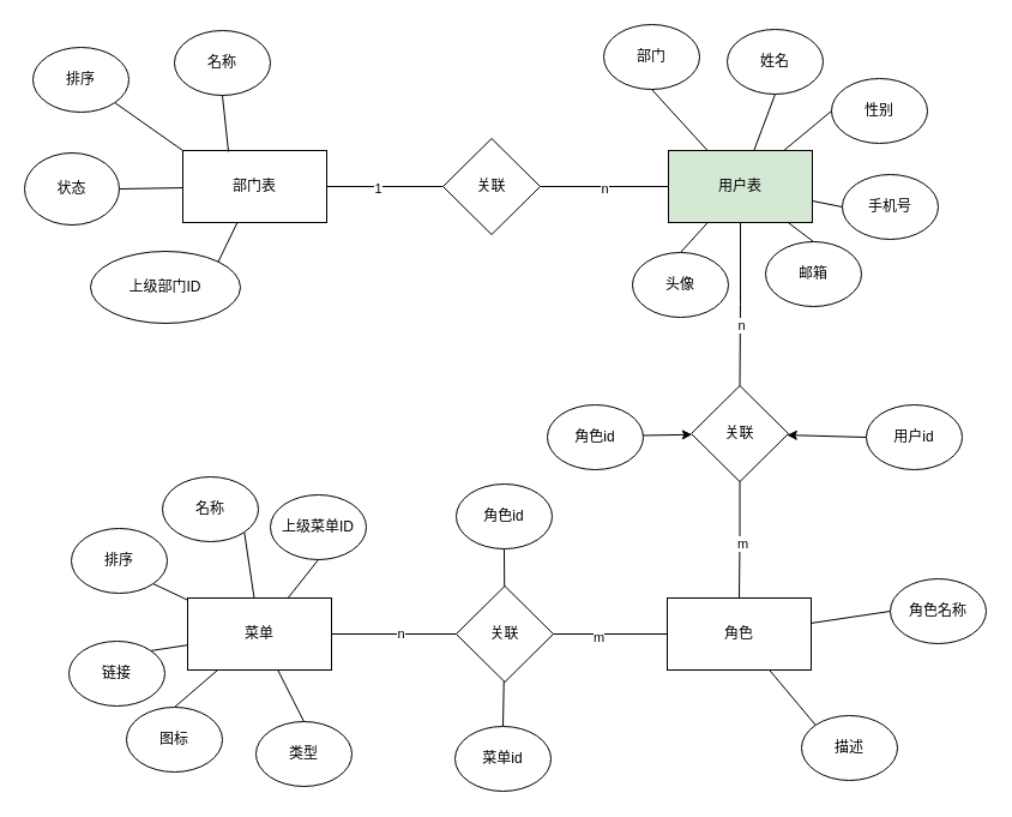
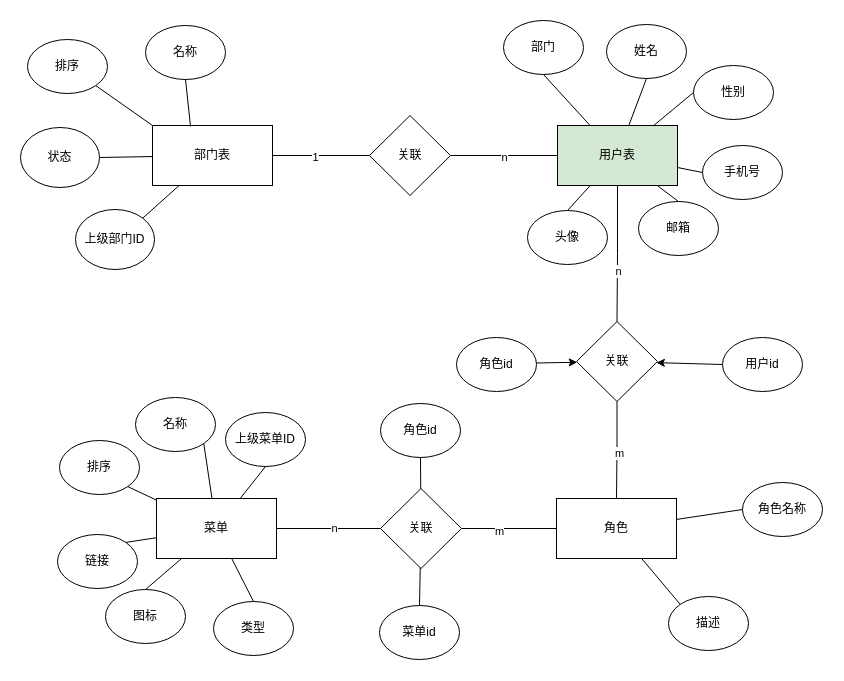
  <mxCell id="0" />
  <mxCell id="1" parent="0" />
  <mxCell id="2" style="edgeStyle=orthogonalEdgeStyle;rounded=0;orthogonalLoop=1;jettySize=auto;html=1;exitX=1;exitY=0.5;exitDx=0;exitDy=0;entryX=0;entryY=0.5;entryDx=0;entryDy=0;endArrow=none;endFill=0;" edge="1" parent="1" source="4" target="28"><mxGeometry relative="1" as="geometry" /></mxCell>
  <mxCell id="3" value="1" style="edgeLabel;html=1;align=center;verticalAlign=middle;resizable=0;points=[];" vertex="1" connectable="0" parent="2"><mxGeometry x="-0.134" y="-1" relative="1" as="geometry"><mxPoint as="offset" /></mxGeometry></mxCell>
  <mxCell id="4" value="部门表" style="rounded=0;whiteSpace=wrap;html=1;" vertex="1" parent="1"><mxGeometry x="152" y="125" width="120" height="60" as="geometry" /></mxCell>
  <mxCell id="5" style="edgeStyle=orthogonalEdgeStyle;rounded=0;orthogonalLoop=1;jettySize=auto;html=1;exitX=0;exitY=0.5;exitDx=0;exitDy=0;endArrow=none;endFill=0;" edge="1" parent="1" source="9" target="28"><mxGeometry relative="1" as="geometry" /></mxCell>
  <mxCell id="6" value="n" style="edgeLabel;html=1;align=center;verticalAlign=middle;resizable=0;points=[];" vertex="1" connectable="0" parent="5"><mxGeometry x="0.018" y="1" relative="1" as="geometry"><mxPoint as="offset" /></mxGeometry></mxCell>
  <mxCell id="7" style="edgeStyle=orthogonalEdgeStyle;rounded=0;orthogonalLoop=1;jettySize=auto;html=1;exitX=0.5;exitY=1;exitDx=0;exitDy=0;endArrow=none;endFill=0;" edge="1" parent="1" source="9" target="19"><mxGeometry relative="1" as="geometry" /></mxCell>
  <mxCell id="8" value="n" style="edgeLabel;html=1;align=center;verticalAlign=middle;resizable=0;points=[];" vertex="1" connectable="0" parent="7"><mxGeometry x="0.267" y="1" relative="1" as="geometry"><mxPoint as="offset" /></mxGeometry></mxCell>
  <mxCell id="9" value="用户表" style="rounded=0;whiteSpace=wrap;html=1;fillColor=#d5e8d4;" vertex="1" parent="1"><mxGeometry x="557" y="125" width="120" height="60" as="geometry" /></mxCell>
  <mxCell id="10" style="rounded=0;orthogonalLoop=1;jettySize=auto;html=1;exitX=0;exitY=0.5;exitDx=0;exitDy=0;endArrow=none;endFill=0;" edge="1" parent="1" source="12" target="44"><mxGeometry relative="1" as="geometry" /></mxCell>
  <mxCell id="11" value="m" style="edgeLabel;html=1;align=center;verticalAlign=middle;resizable=0;points=[];" vertex="1" connectable="0" parent="10"><mxGeometry x="0.221" y="2" relative="1" as="geometry"><mxPoint as="offset" /></mxGeometry></mxCell>
  <mxCell id="12" value="角色" style="rounded=0;whiteSpace=wrap;html=1;" vertex="1" parent="1"><mxGeometry x="556" y="498" width="120" height="60" as="geometry" /></mxCell>
  <mxCell id="13" style="rounded=0;orthogonalLoop=1;jettySize=auto;html=1;exitX=1;exitY=0.5;exitDx=0;exitDy=0;endArrow=none;endFill=0;" edge="1" parent="1" source="15" target="44"><mxGeometry relative="1" as="geometry" /></mxCell>
  <mxCell id="14" value="n" style="edgeLabel;html=1;align=center;verticalAlign=middle;resizable=0;points=[];" vertex="1" connectable="0" parent="13"><mxGeometry x="0.096" y="1" relative="1" as="geometry"><mxPoint as="offset" /></mxGeometry></mxCell>
  <mxCell id="15" value="菜单" style="rounded=0;whiteSpace=wrap;html=1;" vertex="1" parent="1"><mxGeometry x="156" y="498" width="120" height="60" as="geometry" /></mxCell>
  <mxCell id="16" style="edgeStyle=orthogonalEdgeStyle;rounded=0;orthogonalLoop=1;jettySize=auto;html=1;endArrow=none;endFill=0;" edge="1" parent="1" source="19" target="12"><mxGeometry relative="1" as="geometry" /></mxCell>
  <mxCell id="17" value="m" style="edgeLabel;html=1;align=center;verticalAlign=middle;resizable=0;points=[];" vertex="1" connectable="0" parent="16"><mxGeometry x="0.037" y="2" relative="1" as="geometry"><mxPoint y="1" as="offset" /></mxGeometry></mxCell>
  <mxCell id="18" style="rounded=0;orthogonalLoop=1;jettySize=auto;html=1;entryX=0;entryY=0.5;entryDx=0;entryDy=0;endArrow=none;endFill=0;startArrow=classic;startFill=1;" edge="1" parent="1" source="19" target="42"><mxGeometry relative="1" as="geometry" /></mxCell>
  <mxCell id="19" value="关联" style="rhombus;whiteSpace=wrap;html=1;" vertex="1" parent="1"><mxGeometry x="576" y="321" width="81" height="80" as="geometry" /></mxCell>
  <mxCell id="20" style="rounded=0;orthogonalLoop=1;jettySize=auto;html=1;exitX=1;exitY=1;exitDx=0;exitDy=0;entryX=0;entryY=0;entryDx=0;entryDy=0;endArrow=none;endFill=0;" edge="1" parent="1" source="21" target="4"><mxGeometry relative="1" as="geometry" /></mxCell>
  <mxCell id="21" value="排序" style="ellipse;whiteSpace=wrap;html=1;" vertex="1" parent="1"><mxGeometry x="27" y="39" width="80" height="54" as="geometry" /></mxCell>
  <mxCell id="22" value="名称" style="ellipse;whiteSpace=wrap;html=1;" vertex="1" parent="1"><mxGeometry x="145" y="25" width="80" height="54" as="geometry" /></mxCell>
  <mxCell id="23" style="rounded=0;orthogonalLoop=1;jettySize=auto;html=1;exitX=1;exitY=0.5;exitDx=0;exitDy=0;endArrow=none;endFill=0;" edge="1" parent="1" source="24" target="4"><mxGeometry relative="1" as="geometry" /></mxCell>
  <mxCell id="24" value="状态" style="ellipse;whiteSpace=wrap;html=1;" vertex="1" parent="1"><mxGeometry x="20" y="127" width="79" height="60" as="geometry" /></mxCell>
  <mxCell id="25" style="rounded=0;orthogonalLoop=1;jettySize=auto;html=1;exitX=1;exitY=0;exitDx=0;exitDy=0;endArrow=none;endFill=0;" edge="1" parent="1" source="26" target="4"><mxGeometry relative="1" as="geometry" /></mxCell>
- <mxCell id="26" value="上级部门ID" style="ellipse;whiteSpace=wrap;html=1;" vertex="1" parent="1"><mxGeometry x="75" y="209" width="125" height="60" as="geometry" /></mxCell>
+ <mxCell id="26" value="上级部门ID" style="ellipse;whiteSpace=wrap;html=1;" vertex="1" parent="1"><mxGeometry x="75" y="209" width="79" height="60" as="geometry" /></mxCell>
  <mxCell id="27" style="rounded=0;orthogonalLoop=1;jettySize=auto;html=1;exitX=0.5;exitY=1;exitDx=0;exitDy=0;entryX=0.317;entryY=0.017;entryDx=0;entryDy=0;entryPerimeter=0;endArrow=none;endFill=0;" edge="1" parent="1" source="22" target="4"><mxGeometry relative="1" as="geometry" /></mxCell>
  <mxCell id="28" value="关联" style="rhombus;whiteSpace=wrap;html=1;" vertex="1" parent="1"><mxGeometry x="369" y="115" width="81" height="80" as="geometry" /></mxCell>
  <mxCell id="29" style="rounded=0;orthogonalLoop=1;jettySize=auto;html=1;exitX=0.5;exitY=1;exitDx=0;exitDy=0;endArrow=none;endFill=0;" edge="1" parent="1" source="30" target="9"><mxGeometry relative="1" as="geometry" /></mxCell>
  <mxCell id="30" value="部门" style="ellipse;whiteSpace=wrap;html=1;" vertex="1" parent="1"><mxGeometry x="503" y="20" width="80" height="54" as="geometry" /></mxCell>
  <mxCell id="31" style="rounded=0;orthogonalLoop=1;jettySize=auto;html=1;exitX=0;exitY=0.5;exitDx=0;exitDy=0;endArrow=none;endFill=0;" edge="1" parent="1" source="32" target="9"><mxGeometry relative="1" as="geometry" /></mxCell>
  <mxCell id="32" value="性别" style="ellipse;whiteSpace=wrap;html=1;" vertex="1" parent="1"><mxGeometry x="693" y="65" width="80" height="54" as="geometry" /></mxCell>
  <mxCell id="33" style="rounded=0;orthogonalLoop=1;jettySize=auto;html=1;exitX=0.5;exitY=1;exitDx=0;exitDy=0;endArrow=none;endFill=0;" edge="1" parent="1" source="34" target="9"><mxGeometry relative="1" as="geometry" /></mxCell>
  <mxCell id="34" value="姓名" style="ellipse;whiteSpace=wrap;html=1;" vertex="1" parent="1"><mxGeometry x="606" y="24" width="80" height="54" as="geometry" /></mxCell>
  <mxCell id="35" style="rounded=0;orthogonalLoop=1;jettySize=auto;html=1;exitX=0;exitY=0.5;exitDx=0;exitDy=0;endArrow=none;endFill=0;" edge="1" parent="1" source="36" target="9"><mxGeometry relative="1" as="geometry" /></mxCell>
  <mxCell id="36" value="手机号" style="ellipse;whiteSpace=wrap;html=1;" vertex="1" parent="1"><mxGeometry x="702" y="145" width="80" height="54" as="geometry" /></mxCell>
  <mxCell id="37" style="rounded=0;orthogonalLoop=1;jettySize=auto;html=1;exitX=0.5;exitY=0;exitDx=0;exitDy=0;endArrow=none;endFill=0;" edge="1" parent="1" source="38" target="9"><mxGeometry relative="1" as="geometry" /></mxCell>
  <mxCell id="38" value="邮箱" style="ellipse;whiteSpace=wrap;html=1;" vertex="1" parent="1"><mxGeometry x="638" y="201" width="80" height="54" as="geometry" /></mxCell>
  <mxCell id="39" style="rounded=0;orthogonalLoop=1;jettySize=auto;html=1;exitX=0.5;exitY=0;exitDx=0;exitDy=0;endArrow=none;endFill=0;" edge="1" parent="1" source="40" target="9"><mxGeometry relative="1" as="geometry" /></mxCell>
  <mxCell id="40" value="头像" style="ellipse;whiteSpace=wrap;html=1;" vertex="1" parent="1"><mxGeometry x="527" y="210" width="80" height="54" as="geometry" /></mxCell>
  <mxCell id="41" value="用户id" style="ellipse;whiteSpace=wrap;html=1;" vertex="1" parent="1"><mxGeometry x="722" y="337" width="80" height="54" as="geometry" /></mxCell>
  <mxCell id="42" value="角色id" style="ellipse;whiteSpace=wrap;html=1;" vertex="1" parent="1"><mxGeometry x="456" y="337" width="80" height="54" as="geometry" /></mxCell>
  <mxCell id="43" style="rounded=0;orthogonalLoop=1;jettySize=auto;html=1;entryX=0;entryY=0.5;entryDx=0;entryDy=0;endArrow=none;endFill=0;startArrow=classic;startFill=1;" edge="1" parent="1" source="19" target="41"><mxGeometry relative="1" as="geometry" /></mxCell>
  <mxCell id="44" value="关联" style="rhombus;whiteSpace=wrap;html=1;" vertex="1" parent="1"><mxGeometry x="380" y="488" width="81" height="80" as="geometry" /></mxCell>
  <mxCell id="45" style="rounded=0;orthogonalLoop=1;jettySize=auto;html=1;exitX=0;exitY=0.5;exitDx=0;exitDy=0;endArrow=none;endFill=0;" edge="1" parent="1" source="46" target="12"><mxGeometry relative="1" as="geometry" /></mxCell>
  <mxCell id="46" value="角色名称" style="ellipse;whiteSpace=wrap;html=1;" vertex="1" parent="1"><mxGeometry x="742" y="482" width="80" height="54" as="geometry" /></mxCell>
  <mxCell id="47" style="rounded=0;orthogonalLoop=1;jettySize=auto;html=1;exitX=0;exitY=0;exitDx=0;exitDy=0;endArrow=none;endFill=0;" edge="1" parent="1" source="48" target="12"><mxGeometry relative="1" as="geometry" /></mxCell>
  <mxCell id="48" value="描述" style="ellipse;whiteSpace=wrap;html=1;" vertex="1" parent="1"><mxGeometry x="668" y="596" width="80" height="54" as="geometry" /></mxCell>
  <mxCell id="49" style="rounded=0;orthogonalLoop=1;jettySize=auto;html=1;exitX=0.5;exitY=1;exitDx=0;exitDy=0;endArrow=none;endFill=0;" edge="1" parent="1" source="50" target="44"><mxGeometry relative="1" as="geometry" /></mxCell>
  <mxCell id="50" value="角色id" style="ellipse;whiteSpace=wrap;html=1;" vertex="1" parent="1"><mxGeometry x="380" y="403" width="80" height="54" as="geometry" /></mxCell>
  <mxCell id="51" style="rounded=0;orthogonalLoop=1;jettySize=auto;html=1;exitX=0.5;exitY=0;exitDx=0;exitDy=0;endArrow=none;endFill=0;" edge="1" parent="1" source="52" target="44"><mxGeometry relative="1" as="geometry" /></mxCell>
  <mxCell id="52" value="菜单id" style="ellipse;whiteSpace=wrap;html=1;" vertex="1" parent="1"><mxGeometry x="379" y="605" width="80" height="54" as="geometry" /></mxCell>
  <mxCell id="53" style="rounded=0;orthogonalLoop=1;jettySize=auto;html=1;exitX=1;exitY=1;exitDx=0;exitDy=0;endArrow=none;endFill=0;" edge="1" parent="1" source="54" target="15"><mxGeometry relative="1" as="geometry" /></mxCell>
  <mxCell id="54" value="排序" style="ellipse;whiteSpace=wrap;html=1;" vertex="1" parent="1"><mxGeometry x="59" y="440" width="80" height="54" as="geometry" /></mxCell>
  <mxCell id="55" style="rounded=0;orthogonalLoop=1;jettySize=auto;html=1;exitX=0.5;exitY=0;exitDx=0;exitDy=0;endArrow=none;endFill=0;" edge="1" parent="1" source="56" target="15"><mxGeometry relative="1" as="geometry" /></mxCell>
  <mxCell id="56" value="图标" style="ellipse;whiteSpace=wrap;html=1;" vertex="1" parent="1"><mxGeometry x="105" y="589" width="80" height="54" as="geometry" /></mxCell>
  <mxCell id="57" style="rounded=0;orthogonalLoop=1;jettySize=auto;html=1;exitX=1;exitY=1;exitDx=0;exitDy=0;endArrow=none;endFill=0;" edge="1" parent="1" source="58" target="15"><mxGeometry relative="1" as="geometry" /></mxCell>
  <mxCell id="58" value="名称" style="ellipse;whiteSpace=wrap;html=1;" vertex="1" parent="1"><mxGeometry x="135" y="397" width="80" height="54" as="geometry" /></mxCell>
  <mxCell id="59" style="rounded=0;orthogonalLoop=1;jettySize=auto;html=1;exitX=1;exitY=0;exitDx=0;exitDy=0;endArrow=none;endFill=0;" edge="1" parent="1" source="60" target="15"><mxGeometry relative="1" as="geometry" /></mxCell>
  <mxCell id="60" value="链接" style="ellipse;whiteSpace=wrap;html=1;" vertex="1" parent="1"><mxGeometry x="57" y="534" width="80" height="54" as="geometry" /></mxCell>
  <mxCell id="61" style="rounded=0;orthogonalLoop=1;jettySize=auto;html=1;exitX=0.5;exitY=0;exitDx=0;exitDy=0;endArrow=none;endFill=0;" edge="1" parent="1" source="62" target="15"><mxGeometry relative="1" as="geometry" /></mxCell>
  <mxCell id="62" value="类型" style="ellipse;whiteSpace=wrap;html=1;" vertex="1" parent="1"><mxGeometry x="213" y="601" width="80" height="54" as="geometry" /></mxCell>
  <mxCell id="63" style="rounded=0;orthogonalLoop=1;jettySize=auto;html=1;exitX=0.5;exitY=1;exitDx=0;exitDy=0;endArrow=none;endFill=0;" edge="1" parent="1" source="64" target="15"><mxGeometry relative="1" as="geometry" /></mxCell>
  <mxCell id="64" value="上级菜单ID" style="ellipse;whiteSpace=wrap;html=1;" vertex="1" parent="1"><mxGeometry x="225" y="412" width="80" height="54" as="geometry" /></mxCell>
